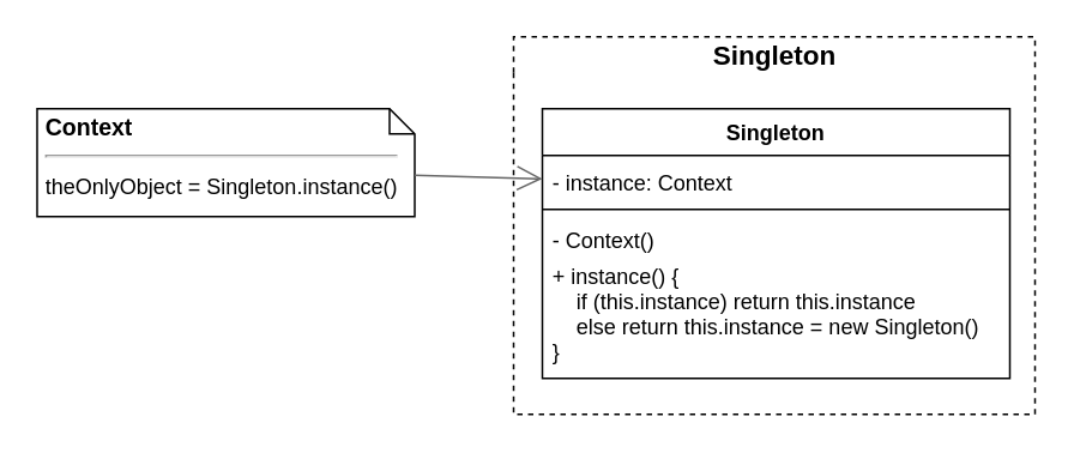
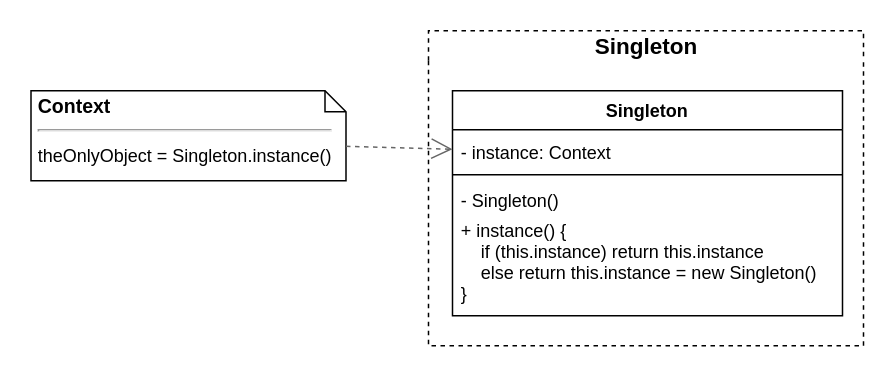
  <mxCell id="0" />
  <mxCell id="1" parent="0" />
  <mxCell id="2" value="Singleton" style="swimlane;html=1;horizontal=1;startSize=20;fillColor=none;strokeColor=#000000;rounded=0;comic=0;fontSize=15;dashed=1;swimlaneLine=0;shadow=0;glass=0;perimeterSpacing=0;collapsible=0;" parent="1" vertex="1"><mxGeometry x="285" y="20" width="290" height="210" as="geometry"><mxRectangle x="430" y="1810" width="100" height="20" as="alternateBounds" /></mxGeometry></mxCell>
  <mxCell id="3" value="Singleton" style="swimlane;fontStyle=1;align=center;verticalAlign=top;childLayout=stackLayout;horizontal=1;startSize=26;horizontalStack=0;resizeParent=1;resizeParentMax=0;resizeLast=0;collapsible=0;marginBottom=0;rounded=0;shadow=0;glass=0;comic=0;strokeWidth=1;fontSize=12;fillColor=#ffffff;" parent="2" vertex="1"><mxGeometry x="16" y="40" width="260" height="150" as="geometry" /></mxCell>
  <mxCell id="4" value="- instance: Context" style="text;strokeColor=none;fillColor=none;align=left;verticalAlign=top;spacingLeft=4;spacingRight=4;overflow=hidden;rotatable=0;points=[[0,0.5],[1,0.5]];portConstraint=eastwest;spacingTop=2;" parent="3" vertex="1"><mxGeometry y="26" width="260" height="26" as="geometry" /></mxCell>
  <mxCell id="5" value="" style="line;strokeWidth=1;fillColor=none;align=left;verticalAlign=middle;spacingTop=-1;spacingLeft=3;spacingRight=3;rotatable=0;labelPosition=right;points=[];portConstraint=eastwest;" parent="3" vertex="1"><mxGeometry y="52" width="260" height="8" as="geometry" /></mxCell>
- <mxCell id="6" value="- Context()" style="text;strokeColor=none;fillColor=none;align=left;verticalAlign=top;spacingLeft=4;spacingRight=4;overflow=hidden;rotatable=0;points=[[0,0.5],[1,0.5]];portConstraint=eastwest;" parent="3" vertex="1"><mxGeometry y="60" width="260" height="20" as="geometry" /></mxCell>
+ <mxCell id="6" value="- Singleton()" style="text;strokeColor=none;fillColor=none;align=left;verticalAlign=top;spacingLeft=4;spacingRight=4;overflow=hidden;rotatable=0;points=[[0,0.5],[1,0.5]];portConstraint=eastwest;" parent="3" vertex="1"><mxGeometry y="60" width="260" height="20" as="geometry" /></mxCell>
  <mxCell id="7" value="+ instance() {&#10;    if (this.instance) return this.instance&#10;    else return this.instance = new Singleton()&#10;}" style="text;strokeColor=none;fillColor=none;align=left;verticalAlign=top;spacingLeft=4;spacingRight=4;overflow=hidden;rotatable=0;points=[[0,0.5],[1,0.5]];portConstraint=eastwest;" parent="3" vertex="1"><mxGeometry y="80" width="260" height="70" as="geometry" /></mxCell>
  <mxCell id="8" value="&lt;p style=&quot;line-height: 20%&quot;&gt;Context&lt;br&gt;&lt;/p&gt;&lt;hr&gt;&lt;span style=&quot;font-size: 12px ; font-weight: 400 ; line-height: 170%&quot;&gt;theOnlyObject = Singleton.instance()&lt;/span&gt;&lt;br&gt;&lt;p&gt;&lt;/p&gt;" style="shape=note;size=14;verticalAlign=top;align=left;spacingTop=-13;rounded=0;shadow=0;glass=0;comic=0;strokeColor=#000000;fillColor=none;fontSize=13;fontStyle=1;labelBorderColor=none;whiteSpace=wrap;html=1;spacingLeft=0;spacingBottom=0;spacingRight=0;spacing=5;labelBackgroundColor=none;" parent="1" vertex="1"><mxGeometry x="20" y="60" width="210" height="60" as="geometry" /></mxCell>
- <mxCell id="9" value="" style="endArrow=open;endFill=1;endSize=12;html=1;strokeColor=#666666;exitX=0;exitY=0;exitDx=210;exitDy=37;exitPerimeter=0;entryX=0;entryY=0.5;entryDx=0;entryDy=0;" parent="1" source="8" target="4" edge="1"><mxGeometry width="160" relative="1" as="geometry"><mxPoint x="385" y="763.5" as="sourcePoint" /><mxPoint x="350" y="755" as="targetPoint" /></mxGeometry></mxCell>
+ <mxCell id="9" value="" style="endArrow=open;endFill=1;endSize=12;html=1;strokeColor=#666666;exitX=0;exitY=0;exitDx=210;exitDy=37;exitPerimeter=0;entryX=0;entryY=0.5;entryDx=0;entryDy=0;dashed=1;" parent="1" source="8" target="4" edge="1"><mxGeometry width="160" relative="1" as="geometry"><mxPoint x="385" y="763.5" as="sourcePoint" /><mxPoint x="350" y="755" as="targetPoint" /></mxGeometry></mxCell>
